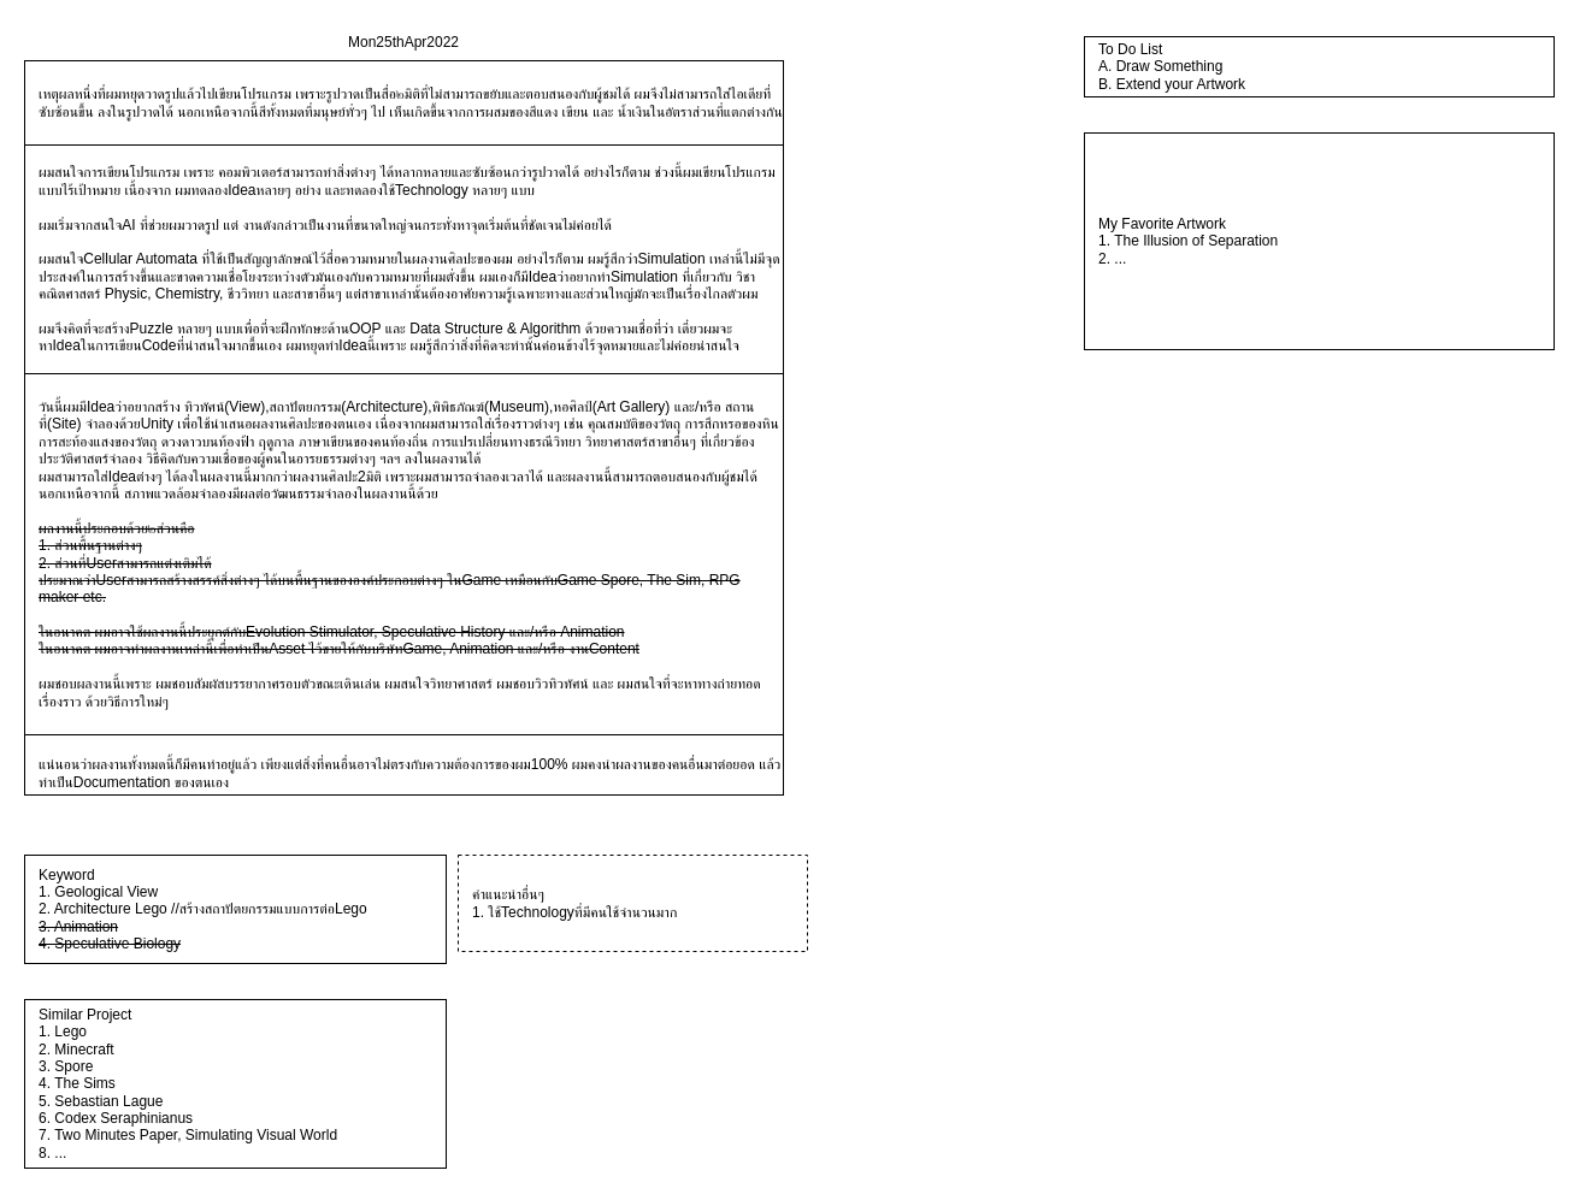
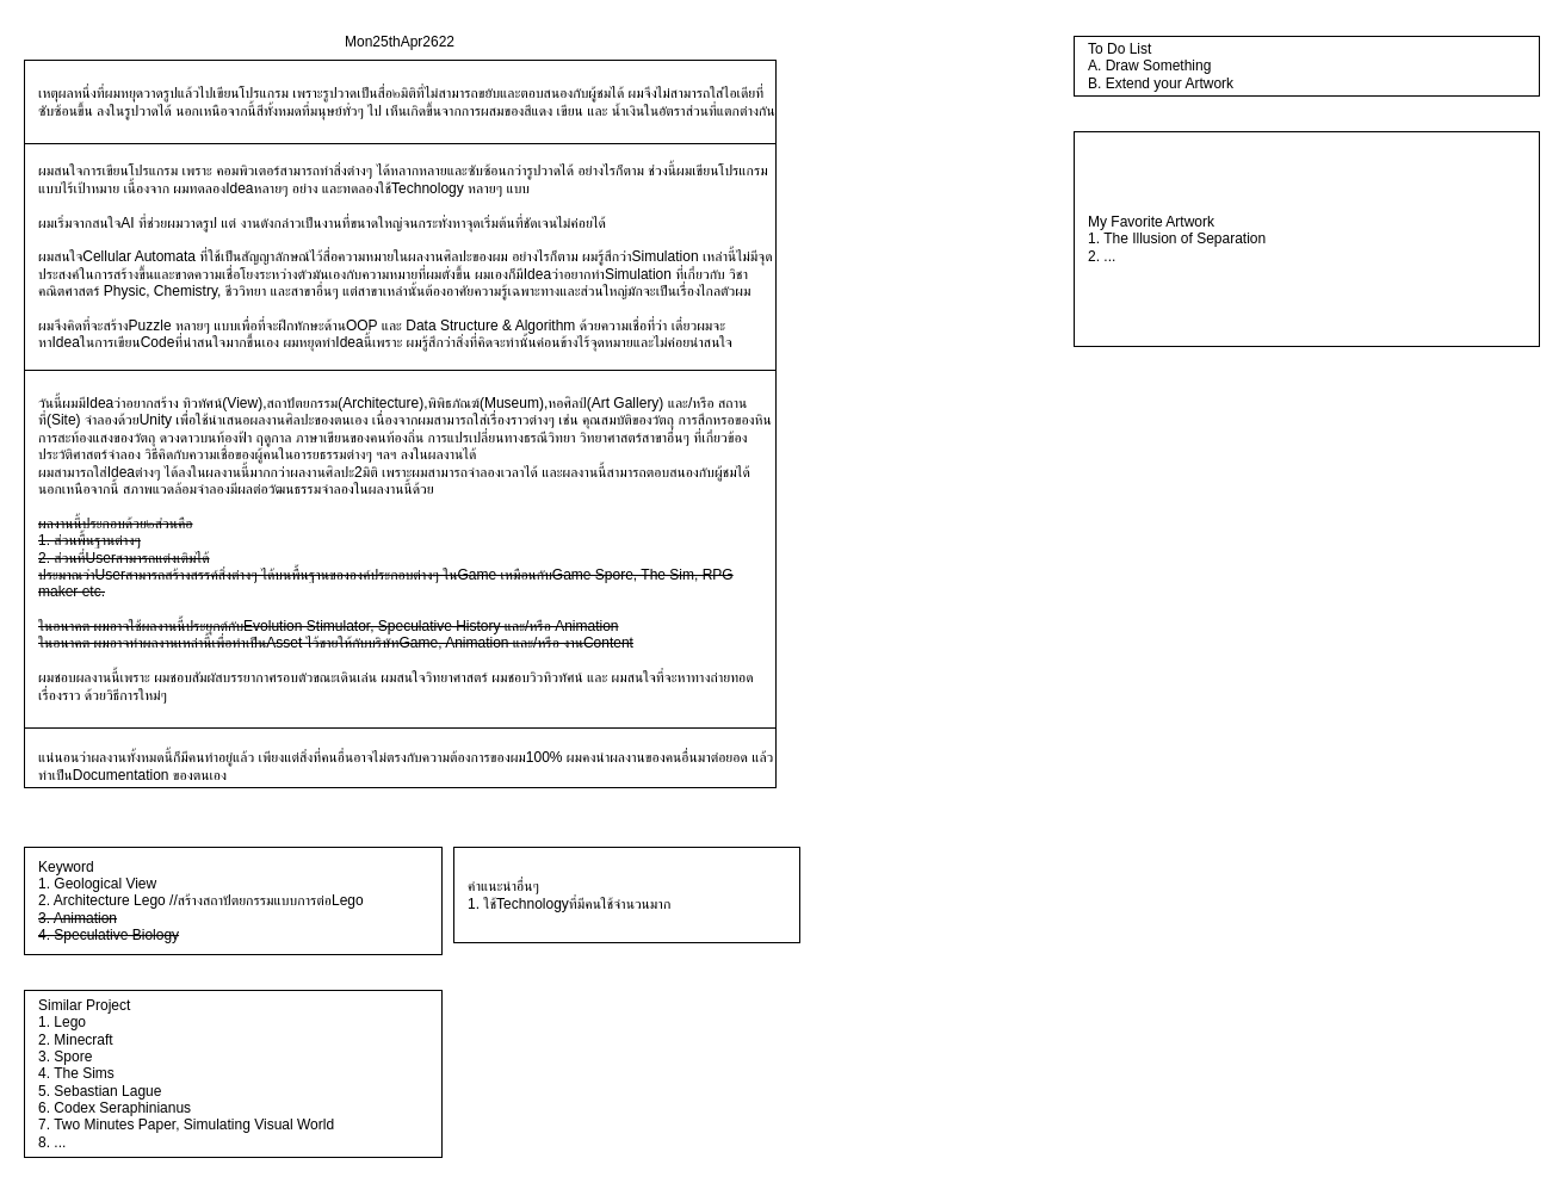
  <mxCell id="0" />
  <mxCell id="1" parent="0" />
  <mxCell id="2" value="" style="group" vertex="1" connectable="0" parent="1"><mxGeometry x="20" y="20" width="650" height="950" as="geometry" /></mxCell>
  <mxCell id="3" value="&lt;span&gt;ผมสนใจการเขียนโปรแกรม เพราะ คอมพิวเตอร์สามารถทำสิ่งต่างๆ ได้หลากหลายและซับซ้อนกว่ารูปวาดได้ อย่างไรก็ตาม ช่วงนี้ผมเขียนโปรแกรมแบบไร้เป้าหมาย เนื้องจาก ผมทดลองIdeaหลายๆ อย่าง และทดลองใช้Technology หลายๆ แบบ&lt;br&gt;&lt;br&gt;ผมเริ่มจากสนใจAI ที่ช่วยผมวาดรูป แต่ งานดังกล่าวเป็นงานที่ขนาดใหญ่จนกระทั่งหาจุดเริ่มต้นที่ชัดเจนไม่ค่อยได้&amp;nbsp;&lt;br&gt;&lt;br&gt;ผมสนใจCellular Automata ที่ใช้เป็นสัญญาลักษณ์ไว้สื่อความหมายในผลงานศิลปะของผม อย่างไรก็ตาม ผมรู้สึกว่าSimulation เหล่านี้ไม่มีจุดประสงค์ในการสร้างขึ้นและขาดความเชื่อโยงระหว่างตัวมันเองกับความหมายที่ผมตั่งขึ้น ผมเองก็มีIdeaว่าอยากทำSimulation ที่เกี่ยวกับ วิชา คณิตศาสตร์ Physic, Chemistry, ชีววิทยา และสาขาอื่นๆ แต่สาขาเหล่านั้นต้องอาศัยความรู้เฉพาะทางและส่วนใหญ่มักจะเป็นเรื่องไกลตัวผม&lt;br&gt;&lt;br&gt;ผมจึงคิดที่จะสร้างPuzzle หลายๆ แบบเพื่อที่จะฝึกทักษะด้านOOP และ Data Structure &amp;amp; Algorithm ด้วยความเชื่อที่ว่า เดี๋ยวผมจะหาIdeaในการเขียนCodeที่น่าสนใจมากขึ้นเอง ผมหยุดทำIdeaนี้เพราะ ผมรู้สึกว่าสิ่งที่คิดจะทำนั้นค่อนข้างไร้จุดหมายและไม่ค่อยน่าสนใจ&lt;br&gt;&lt;/span&gt;" style="rounded=0;whiteSpace=wrap;html=1;align=left;spacingLeft=10;" vertex="1" parent="2"><mxGeometry y="100" width="630" height="190" as="geometry" /></mxCell>
  <mxCell id="4" value="วันนี้ผมมีIdeaว่าอยากสร้าง ทิวทัศน์(View),สถาปัตยกรรม(Architecture),พิพิธภัณฆ์(Museum),หอศิลป์(Art Gallery) และ/หรือ สถานที่(Site) จำลองด้วยUnity เพื่อใช้นำเสนอผลงานศิลปะของตนเอง เนื่องจากผมสามารถใส่เรื่องราวต่างๆ เช่น คุณสมบัติของวัตถุ การสึกหรอของหิน การสะท้องแสงของวัตถุ ดวงดาวบนท้องฟ้า ฤดูกาล ภาษาเขียนของคนท้องถิ่น การแปรเปลี่ยนทางธรณีวิทยา วิทยาศาสตร์สาขาอื่นๆ ที่เกี่ยวข้อง ประวัติศาสตร์จำลอง วิธีคิดกับความเชื่อของผู้คนในอารยธรรมต่างๆ ฯลฯ ลงในผลงานได้ &lt;br&gt;ผมสามารถใส่Ideaต่างๆ ได้ลงในผลงานนี้มากกว่าผลงานศิลปะ2มิติ เพราะผมสามารถจำลองเวลาได้ และผลงานนี้สามารถตอบสนองกับผู้ชมได้ นอกเหนือจากนี้ สภาพแวดล้อมจำลองมีผลต่อวัฒนธรรมจำลองในผลงานนี้ด้วย&lt;br&gt;&lt;br&gt;&lt;strike&gt;ผลงานนี้ประกอบด้วย๒ส่วนคือ&lt;br&gt;1. ส่วนพื้นฐานต่างๆ&lt;br&gt;2. ส่วนที่Userสามารถแต่งเติมได้ &lt;br&gt;ประมาณว่าUserสามารถสร้างสรรค์สิ่งต่างๆ ได้บนพื้นฐานขององค์ประกอบต่างๆ ในGame เหมือนกับGame Spore, The Sim, RPG maker etc.&lt;br&gt;&lt;br&gt;ในอนาคต ผมอาจใช้ผลงานนี้ประยุกต์กับEvolution Stimulator, Speculative History และ/หรือ Animation&lt;br&gt;ในอนาคต ผมอาจทำผลงานเหล่านี้เพื่อทำเป็นAsset ไว้ขายให้กับบริษัทGame, Animation และ/หรือ งานContent&lt;/strike&gt;&lt;br&gt;&lt;br&gt;ผมชอบผลงานนี้เพราะ ผมชอบสัมผัสบรรยากาศรอบตัวขณะเดินเล่น ผมสนใจวิทยาศาสตร์ ผมชอบวิวทิวทัศน์ และ ผมสนใจที่จะหาทางถ่ายทอดเรื่องราว ด้วยวิธีการใหม่ๆ" style="rounded=0;whiteSpace=wrap;html=1;align=left;spacingLeft=10;" vertex="1" parent="2"><mxGeometry y="290" width="630" height="300" as="geometry" /></mxCell>
  <mxCell id="5" value="Keyword&lt;br&gt;1. Geological View&lt;br&gt;2. Architecture Lego //สร้างสถาปัตยกรรมแบบการต่อLego&lt;br&gt;&lt;strike&gt;3. Animation&lt;br&gt;4. Speculative Biology&lt;/strike&gt;" style="rounded=0;whiteSpace=wrap;html=1;align=left;spacingLeft=10;" vertex="1" parent="2"><mxGeometry y="690" width="350" height="90" as="geometry" /></mxCell>
  <mxCell id="6" value="&lt;br&gt;&lt;span&gt;แน่นอนว่าผลงานทั้งหมดนี้ก็มีคนทำอยู่แล้ว เพียงแต่สิ่งที่คนอื่นอาจไม่ตรงกับความต้องการของผม100% ผมคงนำผลงานของคนอื่นมาต่อยอด แล้วทำเป็นDocumentation ของตนเอง&lt;/span&gt;" style="rounded=0;whiteSpace=wrap;html=1;align=left;spacingLeft=10;" vertex="1" parent="2"><mxGeometry y="590" width="630" height="50" as="geometry" /></mxCell>
  <mxCell id="7" value="&lt;span&gt;เหตุผลหนึ่งที่ผมหยุดวาดรูปแล้วไปเขียนโปรแกรม เพราะรูปวาดเป็นสื่อ๒มิติที่ไม่สามารถขยับและตอบสนองกับผู้ชมได้ ผมจึงไม่สามารถใส่ไอเดียที่ซับซ้อนขึ้น ลงในรูปวาดได้ นอกเหนือจากนี้สีทั้งหมดที่มนุษย์ทั่วๆ ไป เห็นเกิดขึ้นจากการผสมของสีแดง เขียน และ น้ำเงินในอัตราส่วนที่แตกต่างกัน&lt;/span&gt;" style="rounded=0;whiteSpace=wrap;html=1;align=left;spacingLeft=10;" vertex="1" parent="2"><mxGeometry y="30" width="630" height="70" as="geometry" /></mxCell>
  <mxCell id="8" value="Similar Project&lt;br&gt;1. Lego&lt;br&gt;2. Minecraft&lt;br&gt;3. Spore&lt;br&gt;4. The Sims&lt;br&gt;5. Sebastian Lague&lt;br&gt;6.&amp;nbsp;Codex Seraphinianus&lt;br&gt;7. Two Minutes Paper, Simulating Visual World&lt;br&gt;8. ..." style="rounded=0;whiteSpace=wrap;html=1;align=left;spacingLeft=10;" vertex="1" parent="2"><mxGeometry y="810" width="350" height="140" as="geometry" /></mxCell>
- <mxCell id="9" value="Mon25thApr2022" style="text;html=1;strokeColor=none;fillColor=none;align=center;verticalAlign=middle;whiteSpace=wrap;rounded=0;" vertex="1" parent="2"><mxGeometry x="285" width="60" height="30" as="geometry" /></mxCell>
- <mxCell id="10" value="คำแนะนำอื่นๆ&lt;br&gt;1. ใช้Technologyที่มีคนใช้จำนวนมาก" style="rounded=0;whiteSpace=wrap;html=1;align=left;spacingLeft=10;dashed=1;" vertex="1" parent="2"><mxGeometry x="360" y="690" width="290" height="80" as="geometry" /></mxCell>
+ <mxCell id="9" value="Mon25thApr2622" style="text;html=1;strokeColor=none;fillColor=none;align=center;verticalAlign=middle;whiteSpace=wrap;rounded=0;" vertex="1" parent="2"><mxGeometry x="285" width="60" height="30" as="geometry" /></mxCell>
+ <mxCell id="10" value="คำแนะนำอื่นๆ&lt;br&gt;1. ใช้Technologyที่มีคนใช้จำนวนมาก" style="rounded=0;whiteSpace=wrap;html=1;align=left;spacingLeft=10;" vertex="1" parent="2"><mxGeometry x="360" y="690" width="290" height="80" as="geometry" /></mxCell>
  <mxCell id="11" value="To Do List&lt;br&gt;A. Draw Something&lt;br&gt;B. Extend your Artwork" style="rounded=0;whiteSpace=wrap;html=1;align=left;spacingLeft=10;" vertex="1" parent="1"><mxGeometry x="900" y="30" width="390" height="50" as="geometry" /></mxCell>
  <mxCell id="12" value="My Favorite Artwork&lt;br&gt;1. The Illusion of Separation&lt;br&gt;2. ..." style="rounded=0;whiteSpace=wrap;html=1;align=left;spacingLeft=10;" vertex="1" parent="1"><mxGeometry x="900" y="110" width="390" height="180" as="geometry" /></mxCell>
